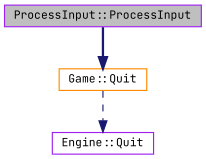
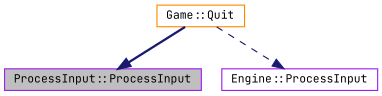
  digraph {
    fontname="JetBrains Mono"
    rankdir=TB
    node [color=purple fillcolor=white fontname="JetBrains Mono" fontsize=10 shape=record style=filled]
    edge [color=midnightblue fontname="JetBrains Mono" fontsize=10 labelfontname=Helvetica labelfontsize=10]
    n1 [fillcolor=grey75 fontcolor=black height=0.2 label="ProcessInput::ProcessInput" width=0.4]
    n2 [color=darkorange height=0.2 label="Game::Quit" width=0.4]
-   n3 [height=0.2 label="Engine::Quit" width=0.4]
-   n1 -> n2 [style=bold]
+   n3 [height=0.2 label="Engine::ProcessInput" width=0.4]
+   n2 -> n1 [style=bold]
    n2 -> n3 [style=dashed]
  }
